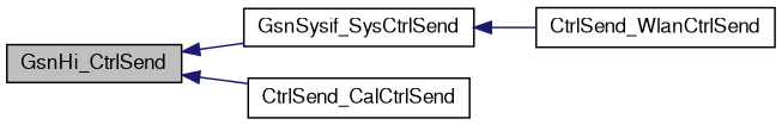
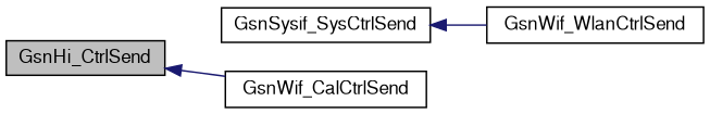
  digraph {
    rankdir=LR
    node [color=black fillcolor=white fontname=FreeSans fontsize=12 shape=record style=filled]
    edge [color=midnightblue dir=back fontname=FreeSans fontsize=12 labelfontname=FreeSans labelfontsize=12 style=solid]
    n1 [fillcolor=grey75 fontcolor=black height=0.2 label=GsnHi_CtrlSend width=0.4]
    n2 [height=0.2 label=GsnSysif_SysCtrlSend width=0.4]
-   n3 [height=0.2 label=CtrlSend_CalCtrlSend width=0.4]
-   n4 [height=0.2 label=CtrlSend_WlanCtrlSend width=0.4]
-   n1 -> n2
+   n3 [height=0.2 label=GsnWif_CalCtrlSend width=0.4]
+   n4 [height=0.2 label=GsnWif_WlanCtrlSend width=0.4]
    n1 -> n3
    n2 -> n4
  }
